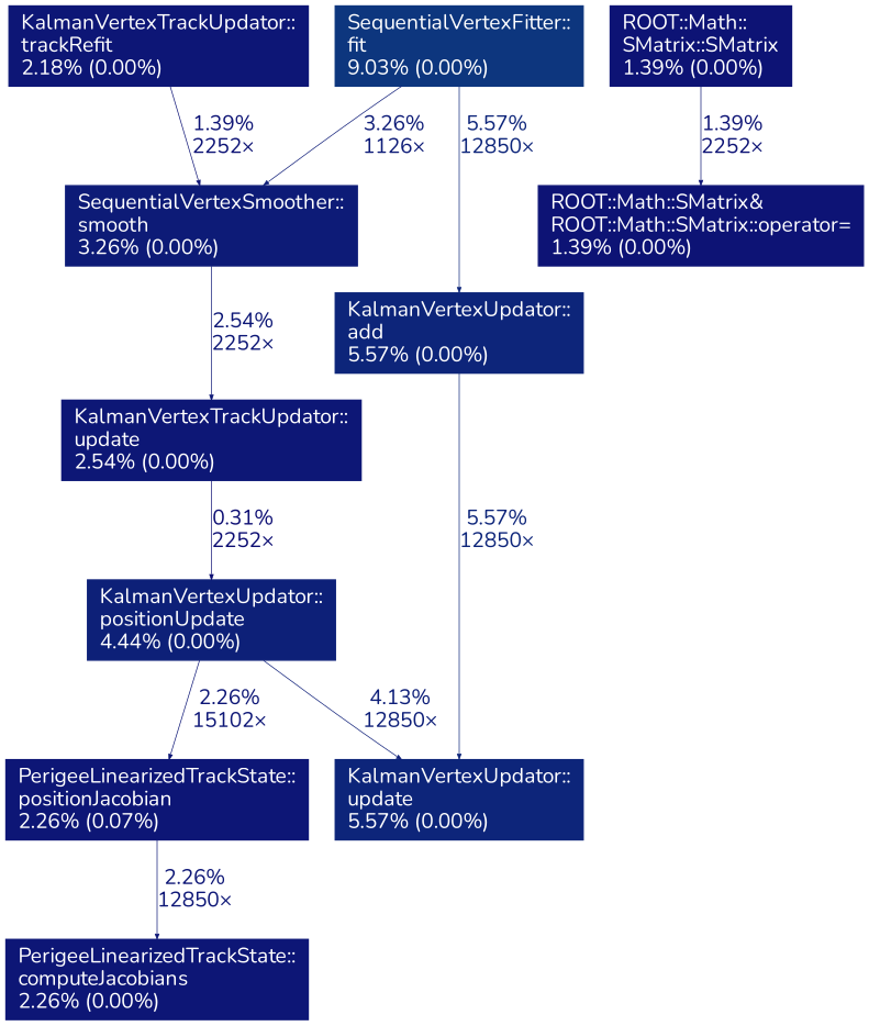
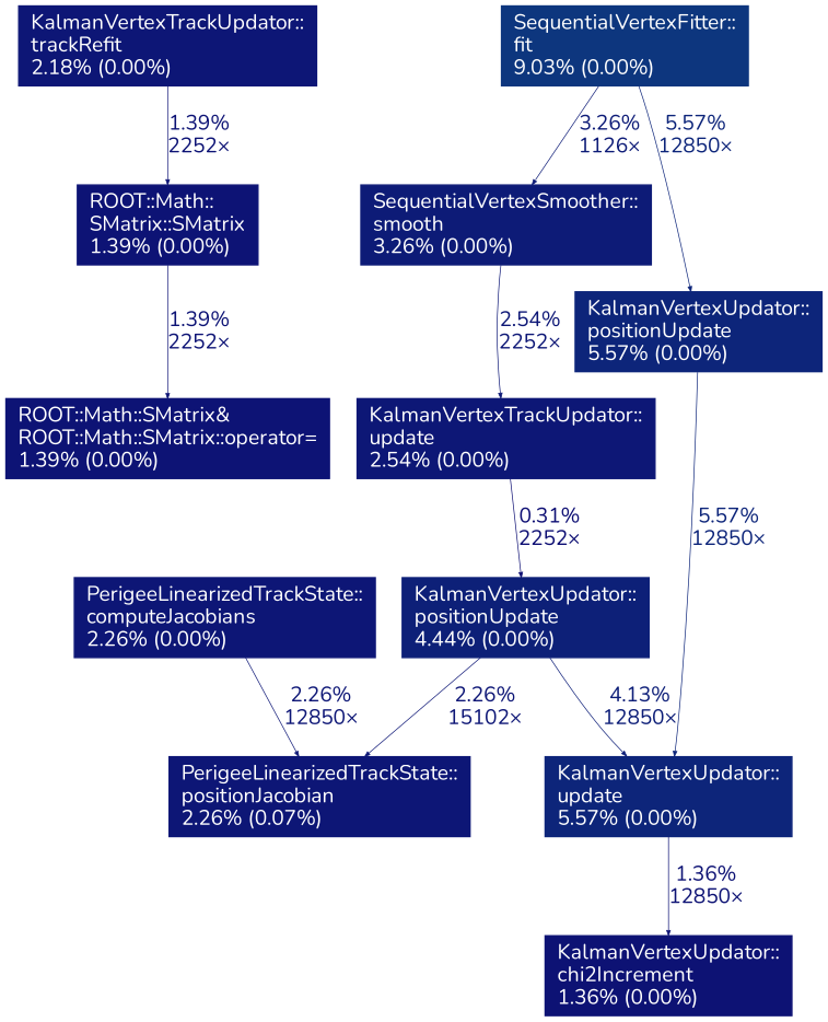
  digraph {
    fontname=Nunito
    node [color="#0d1676" fontcolor="#ffffff" fontname=Nunito shape=box style=filled]
    edge [arrowsize=0.35 color="#0d1375" fontcolor="#0d1375" fontname=Nunito penwidth=0.50]
    n1 [label="KalmanVertexTrackUpdator::\ltrackRefit\l2.18% (0.00%)\l"]
    n2 [color="#0d1375" label="ROOT::Math::\lSMatrix::SMatrix\l1.39% (0.00%)\l"]
    n3 [color="#0d1375" label="ROOT::Math::SMatrix& \lROOT::Math::SMatrix::operator=\l1.39% (0.00%)\l"]
    n4 [color="#0d1776" label="KalmanVertexTrackUpdator::\lupdate\l2.54% (0.00%)\l"]
    n5 [color="#0d2078" label="KalmanVertexUpdator::\lpositionUpdate\l4.44% (0.00%)\l"]
    n6 [label="PerigeeLinearizedTrackState::\lpositionJacobian\l2.26% (0.07%)\l"]
    n7 [color="#0d257a" label="KalmanVertexUpdator::\lupdate\l5.57% (0.00%)\l"]
    n8 [label="PerigeeLinearizedTrackState::\lcomputeJacobians\l2.26% (0.00%)\l"]
-   n9 [color="#0d257a" label="KalmanVertexUpdator::\ladd\l5.57% (0.00%)\l"]
+   n9 [color="#0d257a" label="KalmanVertexUpdator::\lpositionUpdate\l5.57% (0.00%)\l"]
+   n10 [color="#0d1274" label="KalmanVertexUpdator::\lchi2Increment\l1.36% (0.00%)\l"]
    n11 [color="#0d367e" label="SequentialVertexFitter::\lfit\l9.03% (0.00%)\l"]
    n12 [color="#0d1b77" label="SequentialVertexSmoother::\lsmooth\l3.26% (0.00%)\l"]
-   n1 -> n12 [label="1.39%\n2252×"]
+   n1 -> n2 [label="1.39%\n2252×"]
    n2 -> n3 [label="1.39%\n2252×"]
    n4 -> n5 [color="#0d0e73" fontcolor="#0d0e73" label="0.31%\n2252×"]
    n5 -> n6 [color="#0d1676" fontcolor="#0d1676" label="2.26%\n15102×"]
    n5 -> n7 [color="#0d1e78" fontcolor="#0d1e78" label="4.13%\n12850×"]
-   n6 -> n8 [color="#0d1676" fontcolor="#0d1676" label="2.26%\n12850×"]
+   n8 -> n6 [color="#0d1676" fontcolor="#0d1676" label="2.26%\n12850×"]
+   n7 -> n10 [color="#0d1274" fontcolor="#0d1274" label="1.36%\n12850×"]
    n9 -> n7 [color="#0d257a" fontcolor="#0d257a" label="5.57%\n12850×"]
    n11 -> n9 [color="#0d257a" fontcolor="#0d257a" label="5.57%\n12850×"]
    n11 -> n12 [color="#0d1b77" fontcolor="#0d1b77" label="3.26%\n1126×"]
    n12 -> n4 [color="#0d1776" fontcolor="#0d1776" label="2.54%\n2252×"]
  }
